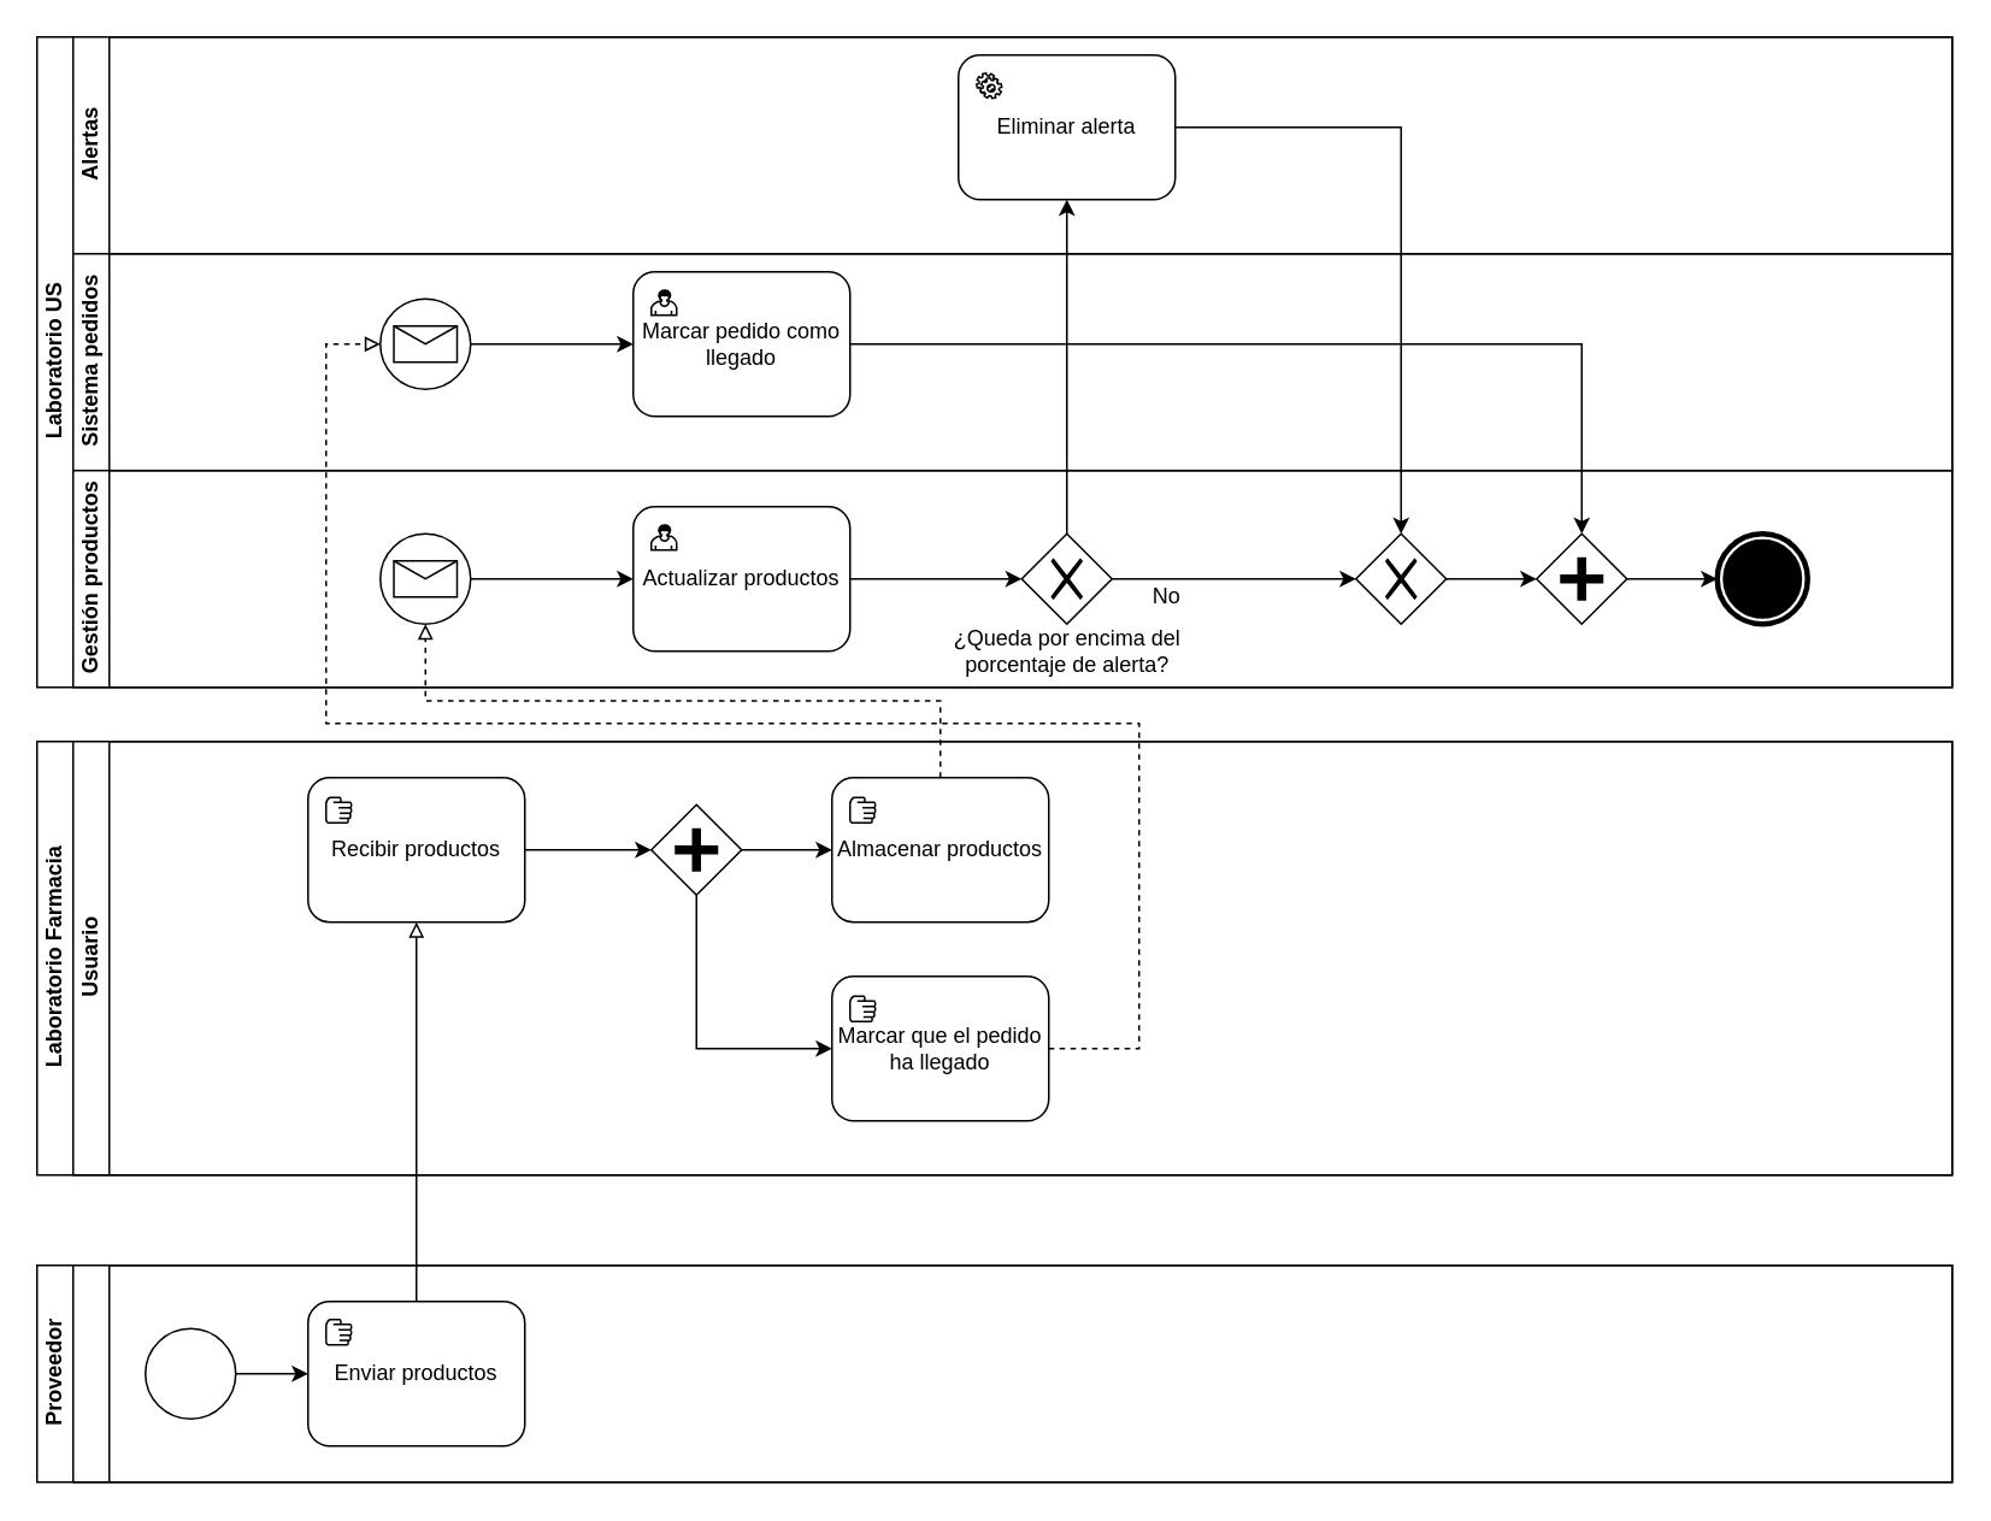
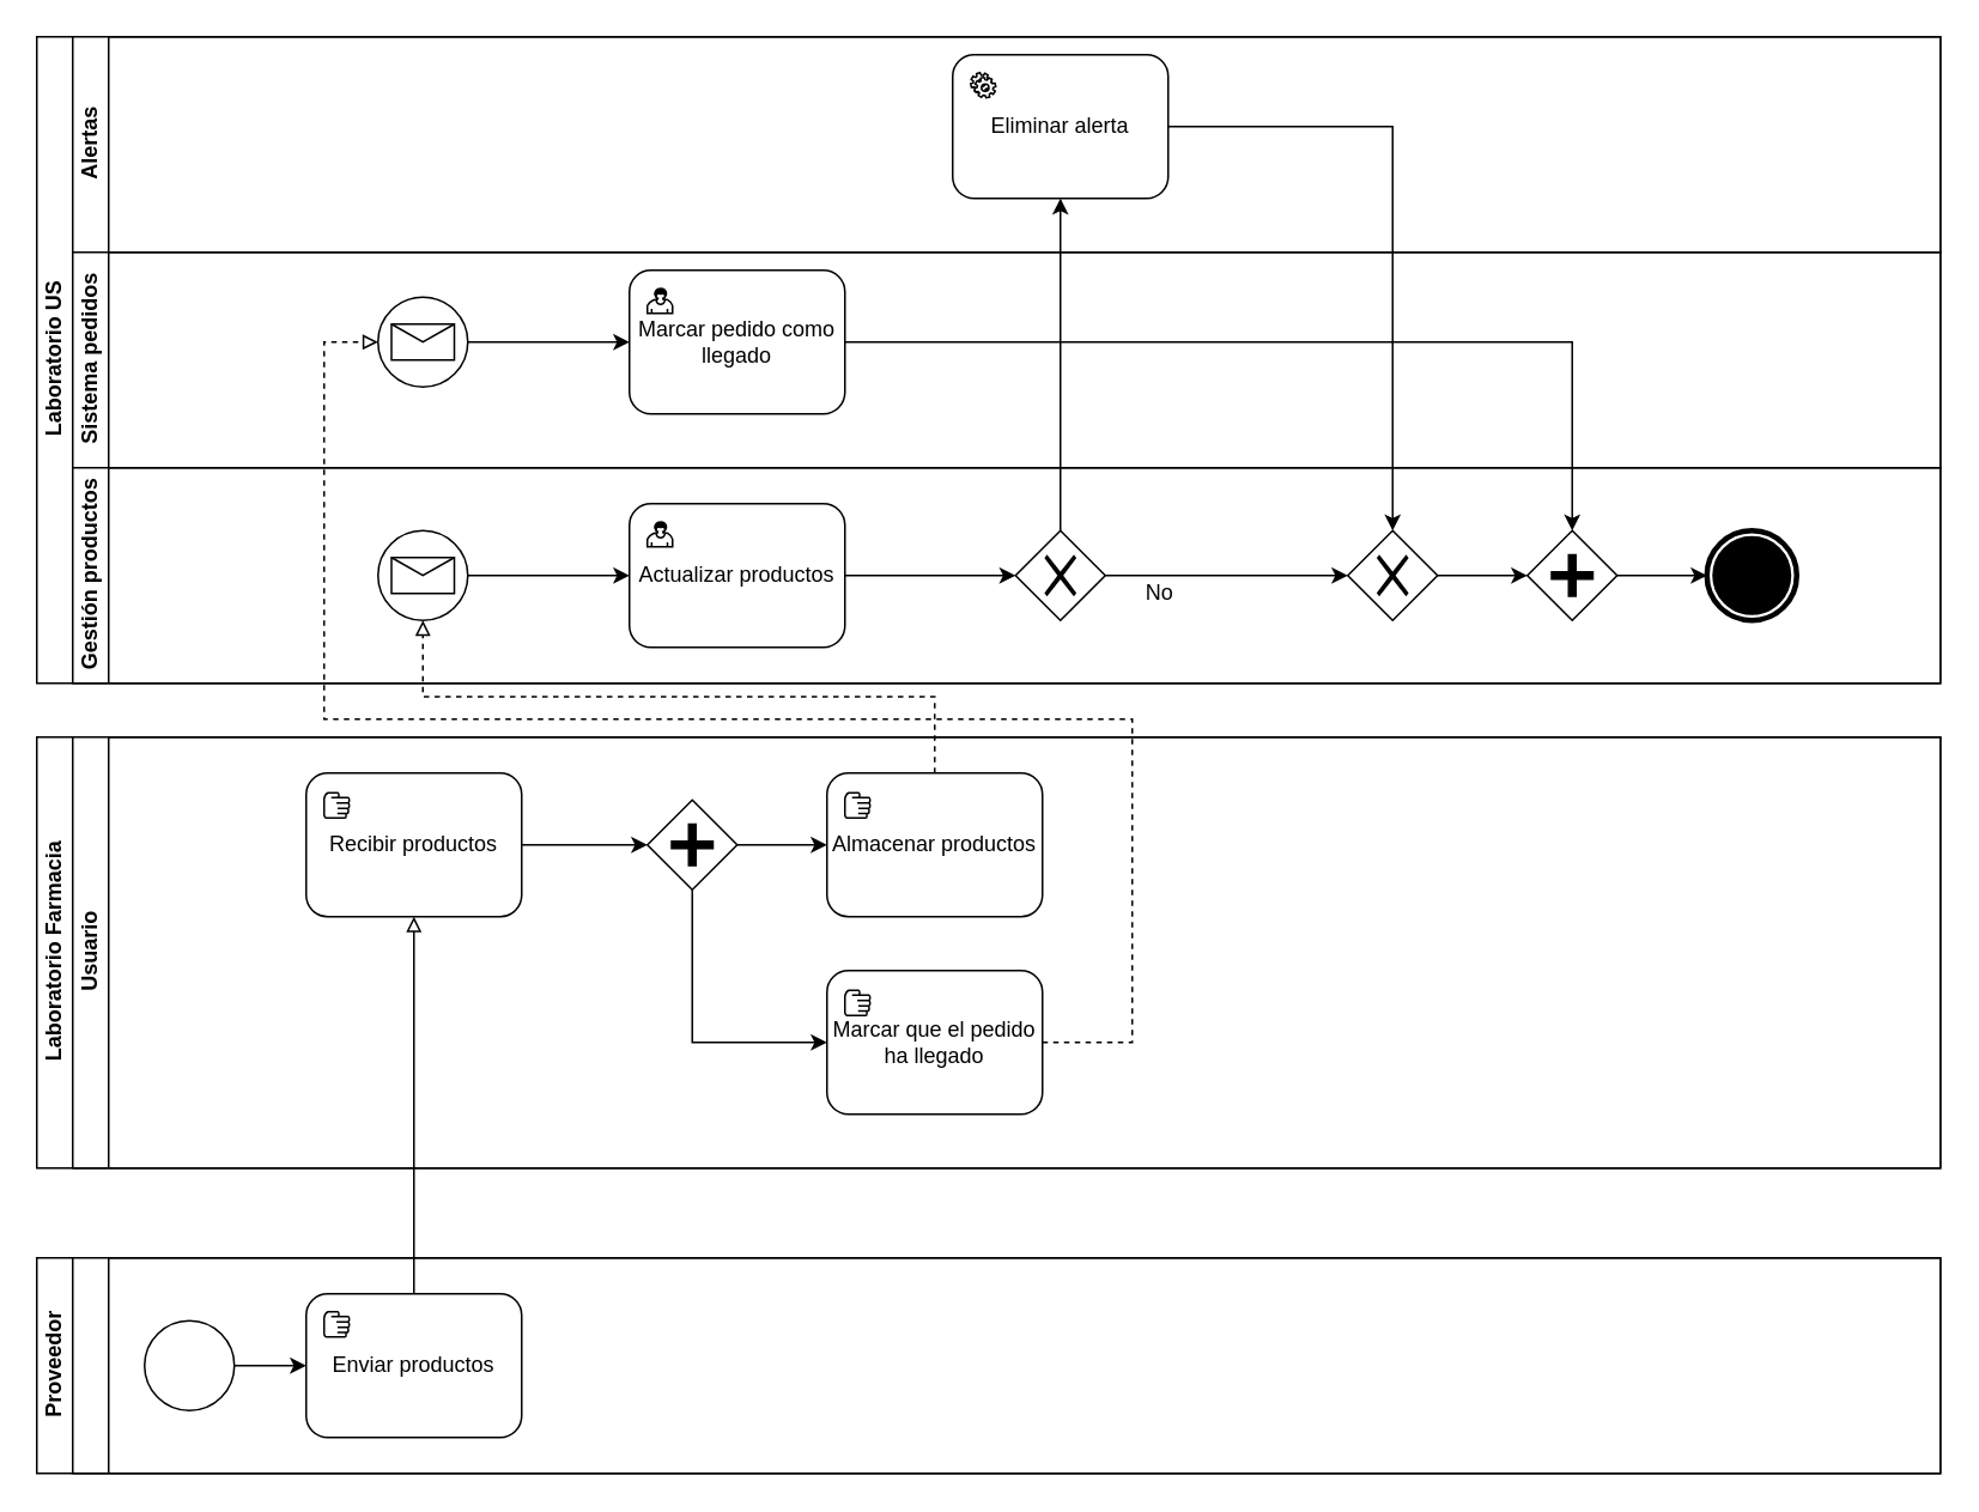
  <mxCell id="0" />
  <mxCell id="1" parent="0" />
  <mxCell id="2" value="Laboratorio US" style="swimlane;html=1;childLayout=stackLayout;resizeParent=1;resizeParentMax=0;horizontal=0;startSize=20;horizontalStack=0;" vertex="1" parent="1"><mxGeometry x="20" y="20" width="1060" height="360" as="geometry" /></mxCell>
  <mxCell id="3" value="Alertas" style="swimlane;html=1;startSize=20;horizontal=0;" vertex="1" parent="2"><mxGeometry x="20" width="1040" height="120" as="geometry" /></mxCell>
  <mxCell id="4" value="Eliminar alerta" style="shape=ext;rounded=1;html=1;whiteSpace=wrap;" vertex="1" parent="3"><mxGeometry x="490" y="10" width="120" height="80" as="geometry" /></mxCell>
  <mxCell id="5" value="" style="shape=mxgraph.bpmn.service_task;html=1;outlineConnect=0;" vertex="1" parent="3"><mxGeometry x="500" y="20" width="14" height="14" as="geometry" /></mxCell>
  <mxCell id="6" value="Sistema pedidos" style="swimlane;html=1;startSize=20;horizontal=0;" vertex="1" parent="2"><mxGeometry x="20" y="120" width="1040" height="120" as="geometry" /></mxCell>
  <mxCell id="7" value="Marcar pedido como llegado" style="shape=ext;rounded=1;html=1;whiteSpace=wrap;" vertex="1" parent="6"><mxGeometry x="310" y="10" width="120" height="80" as="geometry" /></mxCell>
  <mxCell id="8" style="edgeStyle=orthogonalEdgeStyle;rounded=0;orthogonalLoop=1;jettySize=auto;html=1;exitX=1;exitY=0.5;exitDx=0;exitDy=0;entryX=0;entryY=0.5;entryDx=0;entryDy=0;endArrow=classic;endFill=1;" edge="1" parent="6" source="9" target="7"><mxGeometry relative="1" as="geometry" /></mxCell>
  <mxCell id="9" value="" style="shape=mxgraph.bpmn.shape;html=1;verticalLabelPosition=bottom;labelBackgroundColor=#ffffff;verticalAlign=top;align=center;perimeter=ellipsePerimeter;outlineConnect=0;outline=standard;symbol=message;" vertex="1" parent="6"><mxGeometry x="170" y="25" width="50" height="50" as="geometry" /></mxCell>
  <mxCell id="10" value="" style="shape=mxgraph.bpmn.user_task;html=1;outlineConnect=0;" vertex="1" parent="6"><mxGeometry x="320" y="20" width="14" height="14" as="geometry" /></mxCell>
  <mxCell id="11" value="Gestión productos" style="swimlane;html=1;startSize=20;horizontal=0;" vertex="1" parent="2"><mxGeometry x="20" y="240" width="1040" height="120" as="geometry" /></mxCell>
  <mxCell id="12" value="Actualizar productos" style="shape=ext;rounded=1;html=1;whiteSpace=wrap;" vertex="1" parent="11"><mxGeometry x="310" y="20" width="120" height="80" as="geometry" /></mxCell>
  <mxCell id="13" style="edgeStyle=orthogonalEdgeStyle;rounded=0;orthogonalLoop=1;jettySize=auto;html=1;exitX=1;exitY=0.5;exitDx=0;exitDy=0;entryX=0;entryY=0.5;entryDx=0;entryDy=0;endArrow=classic;endFill=1;" edge="1" parent="11" source="14" target="12"><mxGeometry relative="1" as="geometry" /></mxCell>
  <mxCell id="14" value="" style="shape=mxgraph.bpmn.shape;html=1;verticalLabelPosition=bottom;labelBackgroundColor=#ffffff;verticalAlign=top;align=center;perimeter=ellipsePerimeter;outlineConnect=0;outline=standard;symbol=message;" vertex="1" parent="11"><mxGeometry x="170" y="35" width="50" height="50" as="geometry" /></mxCell>
  <mxCell id="15" value="" style="shape=mxgraph.bpmn.user_task;html=1;outlineConnect=0;" vertex="1" parent="11"><mxGeometry x="320" y="30" width="14" height="14" as="geometry" /></mxCell>
  <mxCell id="16" value="" style="shape=mxgraph.bpmn.shape;html=1;verticalLabelPosition=bottom;labelBackgroundColor=#ffffff;verticalAlign=top;align=center;perimeter=rhombusPerimeter;background=gateway;outlineConnect=0;outline=none;symbol=exclusiveGw;" vertex="1" parent="11"><mxGeometry x="525" y="35" width="50" height="50" as="geometry" /></mxCell>
- <mxCell id="17" value="¿Queda por encima del &lt;br&gt;porcentaje de alerta?" style="text;html=1;align=center;verticalAlign=middle;resizable=0;points=[];autosize=1;" vertex="1" parent="11"><mxGeometry x="480" y="85" width="140" height="30" as="geometry" /></mxCell>
  <mxCell id="18" value="No" style="text;html=1;align=center;verticalAlign=middle;resizable=0;points=[];autosize=1;" vertex="1" parent="11"><mxGeometry x="590" y="60" width="30" height="20" as="geometry" /></mxCell>
  <mxCell id="19" value="" style="shape=mxgraph.bpmn.shape;html=1;verticalLabelPosition=bottom;labelBackgroundColor=#ffffff;verticalAlign=top;align=center;perimeter=rhombusPerimeter;background=gateway;outlineConnect=0;outline=none;symbol=exclusiveGw;" vertex="1" parent="11"><mxGeometry x="710" y="35" width="50" height="50" as="geometry" /></mxCell>
  <mxCell id="20" style="edgeStyle=orthogonalEdgeStyle;rounded=0;orthogonalLoop=1;jettySize=auto;html=1;exitX=1;exitY=0.5;exitDx=0;exitDy=0;endArrow=classic;endFill=1;entryX=0;entryY=0.5;entryDx=0;entryDy=0;" edge="1" parent="11" source="16" target="19"><mxGeometry relative="1" as="geometry"><mxPoint x="660" y="-30" as="targetPoint" /></mxGeometry></mxCell>
  <mxCell id="21" style="edgeStyle=orthogonalEdgeStyle;rounded=0;orthogonalLoop=1;jettySize=auto;html=1;exitX=1;exitY=0.5;exitDx=0;exitDy=0;entryX=0;entryY=0.5;entryDx=0;entryDy=0;endArrow=classic;endFill=1;" edge="1" parent="11" source="12" target="16"><mxGeometry relative="1" as="geometry"><mxPoint x="500" y="60" as="sourcePoint" /></mxGeometry></mxCell>
  <mxCell id="22" value="" style="shape=mxgraph.bpmn.shape;html=1;verticalLabelPosition=bottom;labelBackgroundColor=#ffffff;verticalAlign=top;align=center;perimeter=ellipsePerimeter;outlineConnect=0;outline=end;symbol=terminate;" vertex="1" parent="11"><mxGeometry x="910" y="35" width="50" height="50" as="geometry" /></mxCell>
  <mxCell id="23" style="edgeStyle=orthogonalEdgeStyle;rounded=0;orthogonalLoop=1;jettySize=auto;html=1;exitX=1;exitY=0.5;exitDx=0;exitDy=0;endArrow=classic;endFill=1;entryX=0;entryY=0.5;entryDx=0;entryDy=0;" edge="1" parent="11" source="19" target="25"><mxGeometry relative="1" as="geometry"><mxPoint x="810" y="60" as="targetPoint" /></mxGeometry></mxCell>
  <mxCell id="24" style="edgeStyle=orthogonalEdgeStyle;rounded=0;orthogonalLoop=1;jettySize=auto;html=1;exitX=1;exitY=0.5;exitDx=0;exitDy=0;entryX=0;entryY=0.5;entryDx=0;entryDy=0;endArrow=classic;endFill=1;" edge="1" parent="11" source="25" target="22"><mxGeometry relative="1" as="geometry" /></mxCell>
  <mxCell id="25" value="" style="shape=mxgraph.bpmn.shape;html=1;verticalLabelPosition=bottom;labelBackgroundColor=#ffffff;verticalAlign=top;align=center;perimeter=rhombusPerimeter;background=gateway;outlineConnect=0;outline=none;symbol=parallelGw;" vertex="1" parent="11"><mxGeometry x="810" y="35" width="50" height="50" as="geometry" /></mxCell>
  <mxCell id="26" style="edgeStyle=orthogonalEdgeStyle;rounded=0;orthogonalLoop=1;jettySize=auto;html=1;exitX=0.5;exitY=0;exitDx=0;exitDy=0;endArrow=classic;endFill=1;" edge="1" parent="2" source="16" target="4"><mxGeometry relative="1" as="geometry" /></mxCell>
  <mxCell id="27" style="edgeStyle=orthogonalEdgeStyle;rounded=0;orthogonalLoop=1;jettySize=auto;html=1;exitX=1;exitY=0.5;exitDx=0;exitDy=0;entryX=0.5;entryY=0;entryDx=0;entryDy=0;endArrow=classic;endFill=1;" edge="1" parent="2" source="4" target="19"><mxGeometry relative="1" as="geometry" /></mxCell>
  <mxCell id="28" style="edgeStyle=orthogonalEdgeStyle;rounded=0;orthogonalLoop=1;jettySize=auto;html=1;exitX=1;exitY=0.5;exitDx=0;exitDy=0;entryX=0.5;entryY=0;entryDx=0;entryDy=0;endArrow=classic;endFill=1;" edge="1" parent="2" source="7" target="25"><mxGeometry relative="1" as="geometry"><mxPoint x="495" y="275" as="targetPoint" /></mxGeometry></mxCell>
  <mxCell id="29" value="Laboratorio Farmacia" style="swimlane;html=1;childLayout=stackLayout;resizeParent=1;resizeParentMax=0;horizontal=0;startSize=20;horizontalStack=0;" vertex="1" parent="1"><mxGeometry x="20" y="410" width="1060" height="240" as="geometry" /></mxCell>
  <mxCell id="30" value="Usuario" style="swimlane;html=1;startSize=20;horizontal=0;" vertex="1" parent="29"><mxGeometry x="20" width="1040" height="240" as="geometry" /></mxCell>
  <mxCell id="31" style="edgeStyle=orthogonalEdgeStyle;rounded=0;orthogonalLoop=1;jettySize=auto;html=1;exitX=1;exitY=0.5;exitDx=0;exitDy=0;entryX=0;entryY=0.5;entryDx=0;entryDy=0;endArrow=classic;endFill=1;" edge="1" parent="30" source="36" target="34"><mxGeometry relative="1" as="geometry" /></mxCell>
  <mxCell id="32" value="Recibir productos" style="shape=ext;rounded=1;html=1;whiteSpace=wrap;" vertex="1" parent="30"><mxGeometry x="130" y="20" width="120" height="80" as="geometry" /></mxCell>
  <mxCell id="33" value="" style="shape=mxgraph.bpmn.manual_task;html=1;outlineConnect=0;" vertex="1" parent="30"><mxGeometry x="140" y="31" width="14" height="14" as="geometry" /></mxCell>
  <mxCell id="34" value="Almacenar productos" style="shape=ext;rounded=1;html=1;whiteSpace=wrap;" vertex="1" parent="30"><mxGeometry x="420" y="20" width="120" height="80" as="geometry" /></mxCell>
  <mxCell id="35" style="edgeStyle=orthogonalEdgeStyle;rounded=0;orthogonalLoop=1;jettySize=auto;html=1;exitX=0.5;exitY=1;exitDx=0;exitDy=0;entryX=0;entryY=0.5;entryDx=0;entryDy=0;endArrow=classic;endFill=1;" edge="1" parent="30" source="36" target="39"><mxGeometry relative="1" as="geometry" /></mxCell>
  <mxCell id="36" value="" style="shape=mxgraph.bpmn.shape;html=1;verticalLabelPosition=bottom;labelBackgroundColor=#ffffff;verticalAlign=top;align=center;perimeter=rhombusPerimeter;background=gateway;outlineConnect=0;outline=none;symbol=parallelGw;" vertex="1" parent="30"><mxGeometry x="320" y="35" width="50" height="50" as="geometry" /></mxCell>
  <mxCell id="37" style="edgeStyle=orthogonalEdgeStyle;rounded=0;orthogonalLoop=1;jettySize=auto;html=1;exitX=1;exitY=0.5;exitDx=0;exitDy=0;entryX=0;entryY=0.5;entryDx=0;entryDy=0;endArrow=classic;endFill=1;" edge="1" parent="30" source="32" target="36"><mxGeometry relative="1" as="geometry"><mxPoint x="390" y="600" as="sourcePoint" /><mxPoint x="560" y="600" as="targetPoint" /></mxGeometry></mxCell>
  <mxCell id="38" value="" style="shape=mxgraph.bpmn.manual_task;html=1;outlineConnect=0;" vertex="1" parent="30"><mxGeometry x="430" y="31" width="14" height="14" as="geometry" /></mxCell>
  <mxCell id="39" value="Marcar que el pedido ha llegado" style="shape=ext;rounded=1;html=1;whiteSpace=wrap;" vertex="1" parent="30"><mxGeometry x="420" y="130" width="120" height="80" as="geometry" /></mxCell>
  <mxCell id="40" value="" style="shape=mxgraph.bpmn.manual_task;html=1;outlineConnect=0;" vertex="1" parent="30"><mxGeometry x="430" y="141" width="14" height="14" as="geometry" /></mxCell>
  <mxCell id="41" value="Proveedor" style="swimlane;html=1;childLayout=stackLayout;resizeParent=1;resizeParentMax=0;horizontal=0;startSize=20;horizontalStack=0;" vertex="1" parent="1"><mxGeometry x="20" y="700" width="1060" height="120" as="geometry" /></mxCell>
  <mxCell id="42" value="" style="swimlane;html=1;startSize=20;horizontal=0;" vertex="1" parent="41"><mxGeometry x="20" width="1040" height="120" as="geometry" /></mxCell>
  <mxCell id="43" style="edgeStyle=orthogonalEdgeStyle;rounded=0;orthogonalLoop=1;jettySize=auto;html=1;exitX=1;exitY=0.5;exitDx=0;exitDy=0;entryX=0;entryY=0.5;entryDx=0;entryDy=0;" edge="1" parent="42" source="44" target="45"><mxGeometry relative="1" as="geometry" /></mxCell>
  <mxCell id="44" value="" style="shape=mxgraph.bpmn.shape;html=1;verticalLabelPosition=bottom;labelBackgroundColor=#ffffff;verticalAlign=top;align=center;perimeter=ellipsePerimeter;outlineConnect=0;outline=standard;symbol=general;" vertex="1" parent="42"><mxGeometry x="40" y="35" width="50" height="50" as="geometry" /></mxCell>
  <mxCell id="45" value="Enviar productos" style="shape=ext;rounded=1;html=1;whiteSpace=wrap;" vertex="1" parent="42"><mxGeometry x="130" y="20" width="120" height="80" as="geometry" /></mxCell>
  <mxCell id="46" value="" style="shape=mxgraph.bpmn.manual_task;html=1;outlineConnect=0;" vertex="1" parent="42"><mxGeometry x="140" y="30" width="14" height="14" as="geometry" /></mxCell>
  <mxCell id="47" style="edgeStyle=orthogonalEdgeStyle;rounded=0;orthogonalLoop=1;jettySize=auto;html=1;exitX=0.5;exitY=0;exitDx=0;exitDy=0;entryX=0.5;entryY=1;entryDx=0;entryDy=0;dashed=0;endArrow=block;endFill=0;" edge="1" parent="1" source="45" target="32"><mxGeometry relative="1" as="geometry" /></mxCell>
  <mxCell id="48" style="edgeStyle=orthogonalEdgeStyle;rounded=0;orthogonalLoop=1;jettySize=auto;html=1;exitX=0.5;exitY=0;exitDx=0;exitDy=0;entryX=0.5;entryY=1;entryDx=0;entryDy=0;endArrow=block;endFill=0;dashed=1;" edge="1" parent="1" source="34" target="14"><mxGeometry relative="1" as="geometry" /></mxCell>
  <mxCell id="49" style="edgeStyle=orthogonalEdgeStyle;rounded=0;orthogonalLoop=1;jettySize=auto;html=1;exitX=1;exitY=0.5;exitDx=0;exitDy=0;endArrow=block;endFill=0;dashed=1;" edge="1" parent="1" source="39" target="9"><mxGeometry relative="1" as="geometry"><Array as="points"><mxPoint x="630" y="580" /><mxPoint x="630" y="400" /><mxPoint x="180" y="400" /><mxPoint x="180" y="190" /></Array></mxGeometry></mxCell>
